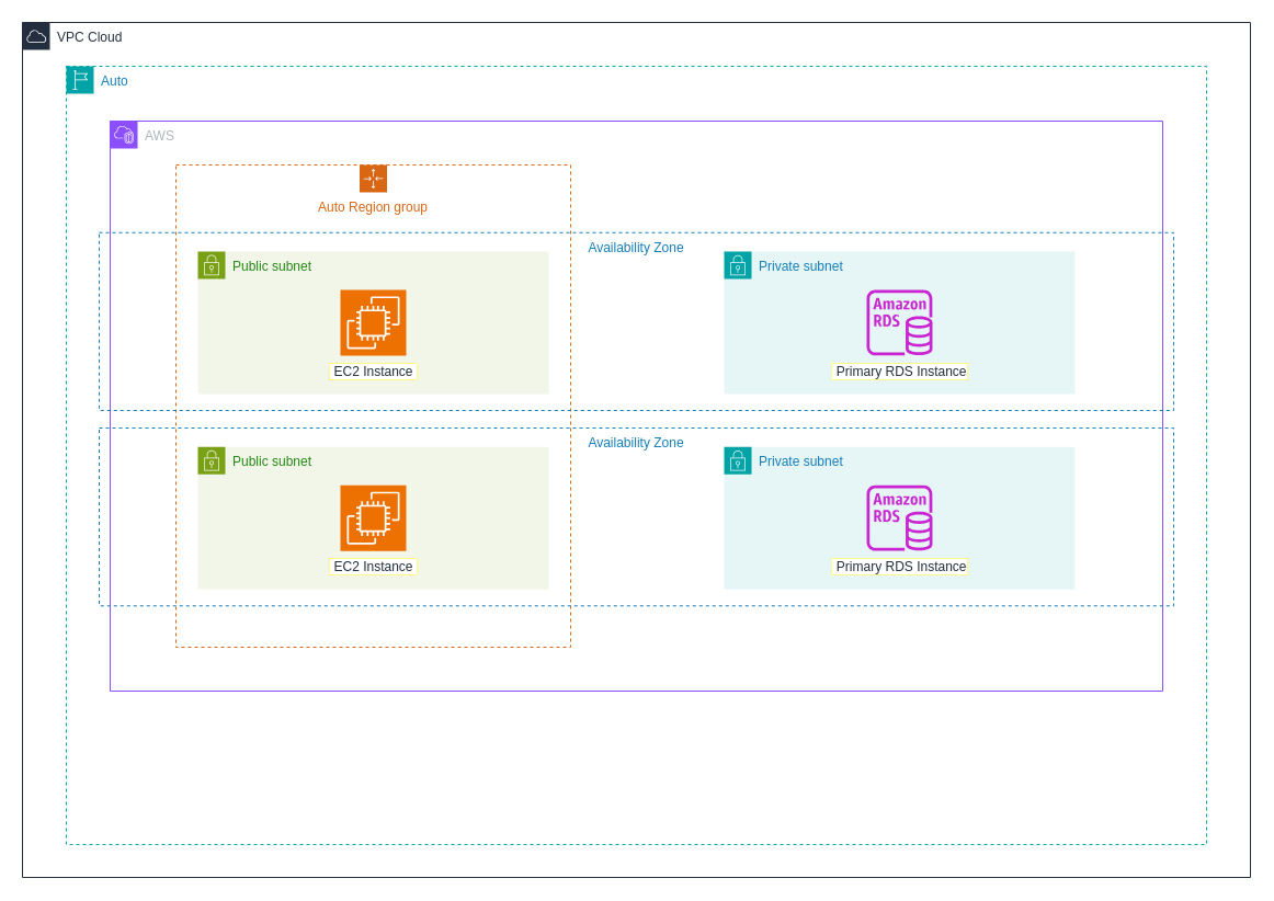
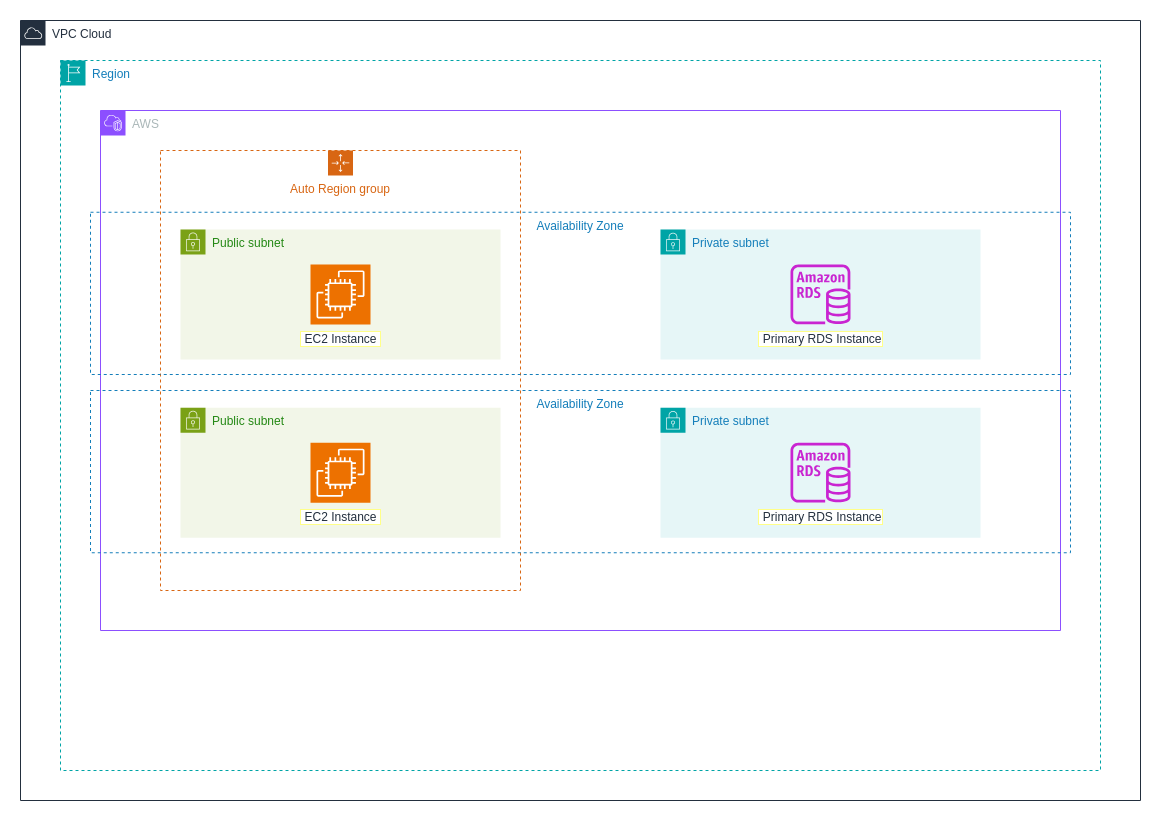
  <mxCell id="0" />
  <mxCell id="1" parent="0" />
  <mxCell id="2" value="VPC Cloud" style="points=[[0,0],[0.25,0],[0.5,0],[0.75,0],[1,0],[1,0.25],[1,0.5],[1,0.75],[1,1],[0.75,1],[0.5,1],[0.25,1],[0,1],[0,0.75],[0,0.5],[0,0.25]];outlineConnect=0;gradientColor=none;html=1;whiteSpace=wrap;fontSize=12;fontStyle=0;container=0;pointerEvents=0;collapsible=0;recursiveResize=0;shape=mxgraph.aws4.group;grIcon=mxgraph.aws4.group_aws_cloud;strokeColor=#232F3E;fillColor=none;verticalAlign=top;align=left;spacingLeft=30;fontColor=#232F3E;dashed=0;" vertex="1" parent="1"><mxGeometry x="20" y="20" width="1120.0" height="780.0" as="geometry" /></mxCell>
  <mxCell id="3" value="AWS" style="points=[[0,0],[0.25,0],[0.5,0],[0.75,0],[1,0],[1,0.25],[1,0.5],[1,0.75],[1,1],[0.75,1],[0.5,1],[0.25,1],[0,1],[0,0.75],[0,0.5],[0,0.25]];outlineConnect=0;gradientColor=none;html=1;whiteSpace=wrap;fontSize=12;fontStyle=0;container=0;pointerEvents=0;collapsible=0;recursiveResize=0;shape=mxgraph.aws4.group;grIcon=mxgraph.aws4.group_vpc2;strokeColor=#8C4FFF;fillColor=none;verticalAlign=top;align=left;spacingLeft=30;fontColor=#AAB7B8;dashed=0;" vertex="1" parent="1"><mxGeometry x="100" y="110" width="960" height="520" as="geometry" /></mxCell>
- <mxCell id="4" value="Auto" style="points=[[0,0],[0.25,0],[0.5,0],[0.75,0],[1,0],[1,0.25],[1,0.5],[1,0.75],[1,1],[0.75,1],[0.5,1],[0.25,1],[0,1],[0,0.75],[0,0.5],[0,0.25]];outlineConnect=0;gradientColor=none;html=1;whiteSpace=wrap;fontSize=12;fontStyle=0;container=0;pointerEvents=0;collapsible=0;recursiveResize=0;shape=mxgraph.aws4.group;grIcon=mxgraph.aws4.group_region;strokeColor=#00A4A6;fillColor=none;verticalAlign=top;align=left;spacingLeft=30;fontColor=#147EBA;dashed=1;" vertex="1" parent="1"><mxGeometry x="60" y="60" width="1040" height="710" as="geometry" /></mxCell>
+ <mxCell id="4" value="Region" style="points=[[0,0],[0.25,0],[0.5,0],[0.75,0],[1,0],[1,0.25],[1,0.5],[1,0.75],[1,1],[0.75,1],[0.5,1],[0.25,1],[0,1],[0,0.75],[0,0.5],[0,0.25]];outlineConnect=0;gradientColor=none;html=1;whiteSpace=wrap;fontSize=12;fontStyle=0;container=0;pointerEvents=0;collapsible=0;recursiveResize=0;shape=mxgraph.aws4.group;grIcon=mxgraph.aws4.group_region;strokeColor=#00A4A6;fillColor=none;verticalAlign=top;align=left;spacingLeft=30;fontColor=#147EBA;dashed=1;" vertex="1" parent="1"><mxGeometry x="60" y="60" width="1040" height="710" as="geometry" /></mxCell>
  <mxCell id="5" value="Auto Region group" style="points=[[0,0],[0.25,0],[0.5,0],[0.75,0],[1,0],[1,0.25],[1,0.5],[1,0.75],[1,1],[0.75,1],[0.5,1],[0.25,1],[0,1],[0,0.75],[0,0.5],[0,0.25]];outlineConnect=0;gradientColor=none;html=1;whiteSpace=wrap;fontSize=12;fontStyle=0;container=0;pointerEvents=0;collapsible=0;recursiveResize=0;shape=mxgraph.aws4.groupCenter;grIcon=mxgraph.aws4.group_auto_scaling_group;grStroke=1;strokeColor=#D86613;fillColor=none;verticalAlign=top;align=center;fontColor=#D86613;dashed=1;spacingTop=25;" vertex="1" parent="1"><mxGeometry x="160" y="150" width="360" height="440" as="geometry" /></mxCell>
  <mxCell id="6" value="" style="group" vertex="1" connectable="0" parent="1"><mxGeometry x="90" y="211.75" width="980" height="162.25" as="geometry" /></mxCell>
  <mxCell id="7" value="Availability Zone" style="fillColor=none;strokeColor=#147EBA;dashed=1;verticalAlign=top;fontStyle=0;fontColor=#147EBA;whiteSpace=wrap;html=1;container=0;" vertex="1" parent="6"><mxGeometry width="980" height="162.25" as="geometry" /></mxCell>
  <mxCell id="8" value="Public subnet" style="points=[[0,0],[0.25,0],[0.5,0],[0.75,0],[1,0],[1,0.25],[1,0.5],[1,0.75],[1,1],[0.75,1],[0.5,1],[0.25,1],[0,1],[0,0.75],[0,0.5],[0,0.25]];outlineConnect=0;gradientColor=none;html=1;whiteSpace=wrap;fontSize=12;fontStyle=0;container=0;pointerEvents=0;collapsible=0;recursiveResize=0;shape=mxgraph.aws4.group;grIcon=mxgraph.aws4.group_security_group;grStroke=0;strokeColor=#7AA116;fillColor=#F2F6E8;verticalAlign=top;align=left;spacingLeft=30;fontColor=#248814;dashed=0;" vertex="1" parent="6"><mxGeometry x="90" y="17.13" width="320" height="130" as="geometry" /></mxCell>
  <mxCell id="9" value="&amp;nbsp;EC2 Instance&amp;nbsp;" style="sketch=0;points=[[0,0,0],[0.25,0,0],[0.5,0,0],[0.75,0,0],[1,0,0],[0,1,0],[0.25,1,0],[0.5,1,0],[0.75,1,0],[1,1,0],[0,0.25,0],[0,0.5,0],[0,0.75,0],[1,0.25,0],[1,0.5,0],[1,0.75,0]];outlineConnect=0;fontColor=#232F3E;fillColor=#ED7100;strokeColor=#ffffff;dashed=0;verticalLabelPosition=bottom;verticalAlign=top;align=center;html=1;fontSize=12;fontStyle=0;aspect=fixed;shape=mxgraph.aws4.resourceIcon;resIcon=mxgraph.aws4.ec2;labelBorderColor=#FFFF88;labelBackgroundColor=default;" vertex="1" parent="6"><mxGeometry x="220" y="52.13" width="60" height="60" as="geometry" /></mxCell>
  <mxCell id="10" value="Private subnet" style="points=[[0,0],[0.25,0],[0.5,0],[0.75,0],[1,0],[1,0.25],[1,0.5],[1,0.75],[1,1],[0.75,1],[0.5,1],[0.25,1],[0,1],[0,0.75],[0,0.5],[0,0.25]];outlineConnect=0;gradientColor=none;html=1;whiteSpace=wrap;fontSize=12;fontStyle=0;container=0;pointerEvents=0;collapsible=0;recursiveResize=0;shape=mxgraph.aws4.group;grIcon=mxgraph.aws4.group_security_group;grStroke=0;strokeColor=#00A4A6;fillColor=#E6F6F7;verticalAlign=top;align=left;spacingLeft=30;fontColor=#147EBA;dashed=0;" vertex="1" parent="6"><mxGeometry x="570" y="17.25" width="320" height="130" as="geometry" /></mxCell>
  <mxCell id="11" value="&amp;nbsp;Primary RDS Instance" style="sketch=0;outlineConnect=0;fontColor=#232F3E;gradientColor=none;fillColor=#C925D1;strokeColor=none;dashed=0;verticalLabelPosition=bottom;verticalAlign=top;align=center;html=1;fontSize=12;fontStyle=0;aspect=fixed;pointerEvents=1;shape=mxgraph.aws4.rds_instance;labelBorderColor=#FFFF88;labelBackgroundColor=default;" vertex="1" parent="6"><mxGeometry x="700" y="52.13" width="60" height="60" as="geometry" /></mxCell>
  <mxCell id="12" value="" style="group" vertex="1" connectable="0" parent="1"><mxGeometry x="90" y="390" width="980" height="162.25" as="geometry" /></mxCell>
  <mxCell id="13" value="Availability Zone" style="fillColor=none;strokeColor=#147EBA;dashed=1;verticalAlign=top;fontStyle=0;fontColor=#147EBA;whiteSpace=wrap;html=1;container=0;" vertex="1" parent="12"><mxGeometry width="980" height="162.25" as="geometry" /></mxCell>
  <mxCell id="14" value="Public subnet" style="points=[[0,0],[0.25,0],[0.5,0],[0.75,0],[1,0],[1,0.25],[1,0.5],[1,0.75],[1,1],[0.75,1],[0.5,1],[0.25,1],[0,1],[0,0.75],[0,0.5],[0,0.25]];outlineConnect=0;gradientColor=none;html=1;whiteSpace=wrap;fontSize=12;fontStyle=0;container=0;pointerEvents=0;collapsible=0;recursiveResize=0;shape=mxgraph.aws4.group;grIcon=mxgraph.aws4.group_security_group;grStroke=0;strokeColor=#7AA116;fillColor=#F2F6E8;verticalAlign=top;align=left;spacingLeft=30;fontColor=#248814;dashed=0;" vertex="1" parent="12"><mxGeometry x="90" y="17.13" width="320" height="130" as="geometry" /></mxCell>
  <mxCell id="15" value="&amp;nbsp;EC2 Instance&amp;nbsp;" style="sketch=0;points=[[0,0,0],[0.25,0,0],[0.5,0,0],[0.75,0,0],[1,0,0],[0,1,0],[0.25,1,0],[0.5,1,0],[0.75,1,0],[1,1,0],[0,0.25,0],[0,0.5,0],[0,0.75,0],[1,0.25,0],[1,0.5,0],[1,0.75,0]];outlineConnect=0;fontColor=#232F3E;fillColor=#ED7100;strokeColor=#ffffff;dashed=0;verticalLabelPosition=bottom;verticalAlign=top;align=center;html=1;fontSize=12;fontStyle=0;aspect=fixed;shape=mxgraph.aws4.resourceIcon;resIcon=mxgraph.aws4.ec2;labelBorderColor=#FFFF88;labelBackgroundColor=default;" vertex="1" parent="12"><mxGeometry x="220" y="52.13" width="60" height="60" as="geometry" /></mxCell>
  <mxCell id="16" value="Private subnet" style="points=[[0,0],[0.25,0],[0.5,0],[0.75,0],[1,0],[1,0.25],[1,0.5],[1,0.75],[1,1],[0.75,1],[0.5,1],[0.25,1],[0,1],[0,0.75],[0,0.5],[0,0.25]];outlineConnect=0;gradientColor=none;html=1;whiteSpace=wrap;fontSize=12;fontStyle=0;container=0;pointerEvents=0;collapsible=0;recursiveResize=0;shape=mxgraph.aws4.group;grIcon=mxgraph.aws4.group_security_group;grStroke=0;strokeColor=#00A4A6;fillColor=#E6F6F7;verticalAlign=top;align=left;spacingLeft=30;fontColor=#147EBA;dashed=0;" vertex="1" parent="12"><mxGeometry x="570" y="17.25" width="320" height="130" as="geometry" /></mxCell>
  <mxCell id="17" value="&amp;nbsp;Primary RDS Instance" style="sketch=0;outlineConnect=0;fontColor=#232F3E;gradientColor=none;fillColor=#C925D1;strokeColor=none;dashed=0;verticalLabelPosition=bottom;verticalAlign=top;align=center;html=1;fontSize=12;fontStyle=0;aspect=fixed;pointerEvents=1;shape=mxgraph.aws4.rds_instance;labelBorderColor=#FFFF88;labelBackgroundColor=default;" vertex="1" parent="12"><mxGeometry x="700" y="52.13" width="60" height="60" as="geometry" /></mxCell>
